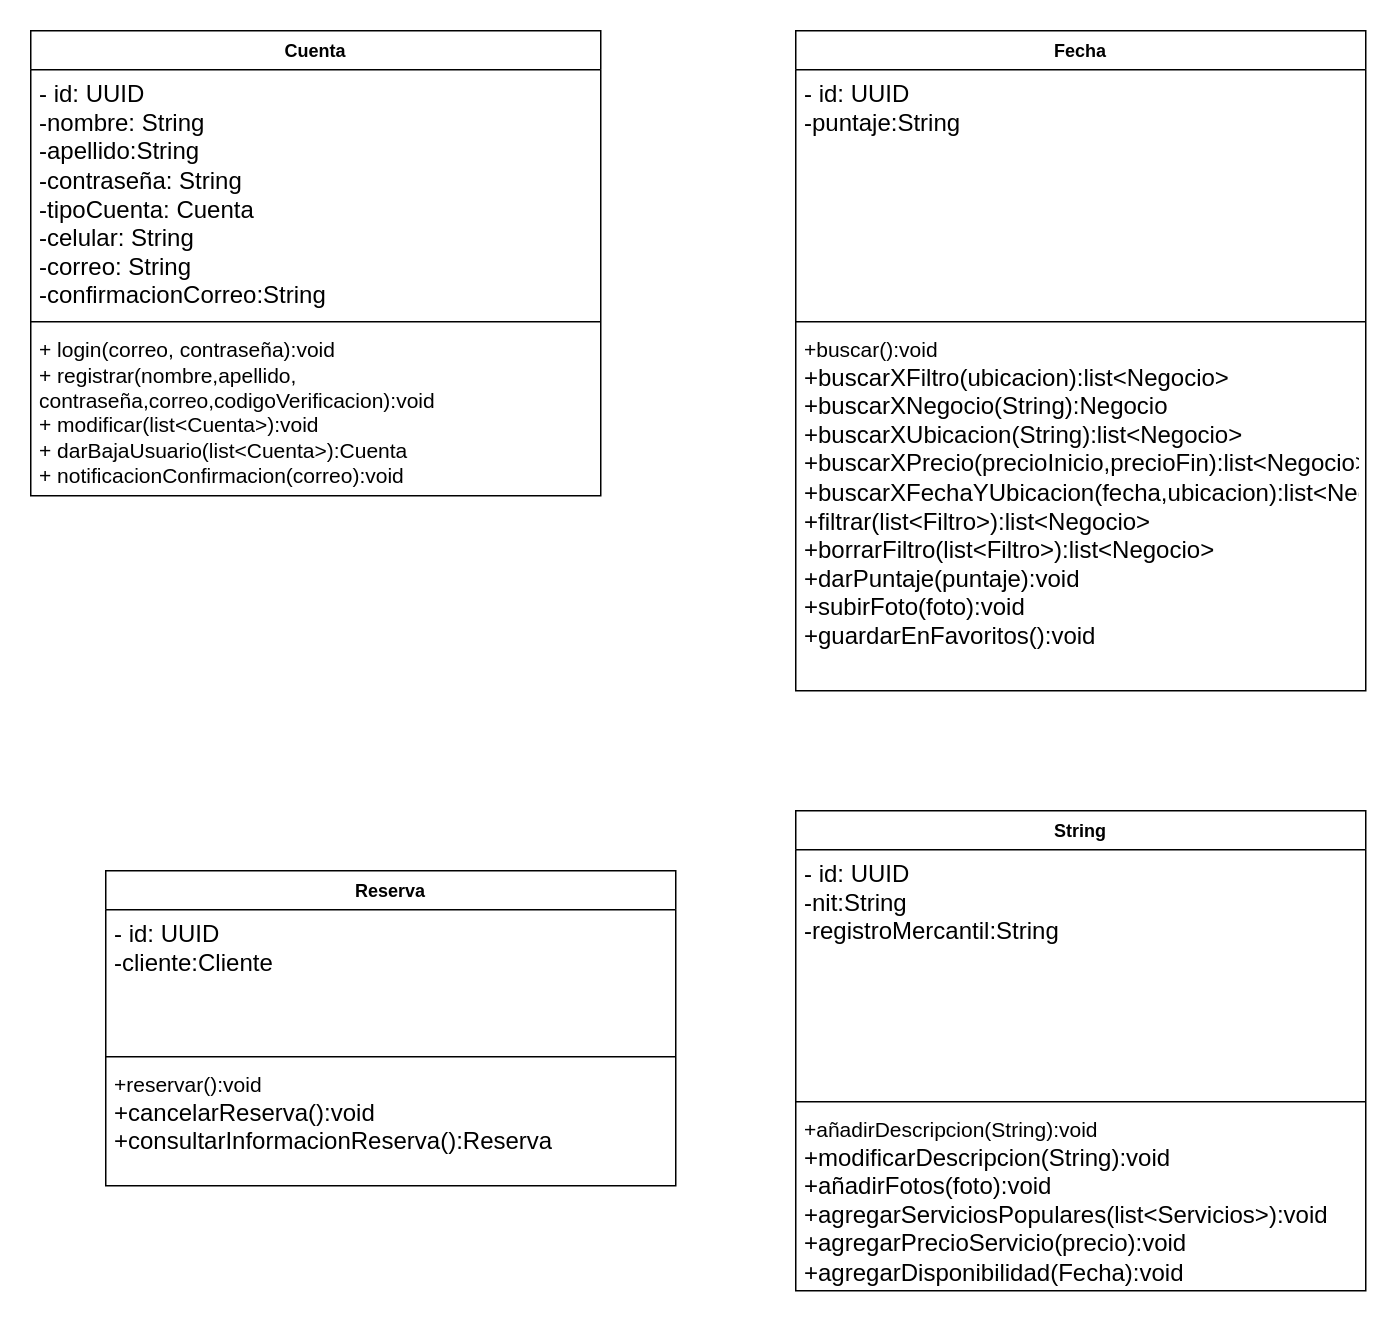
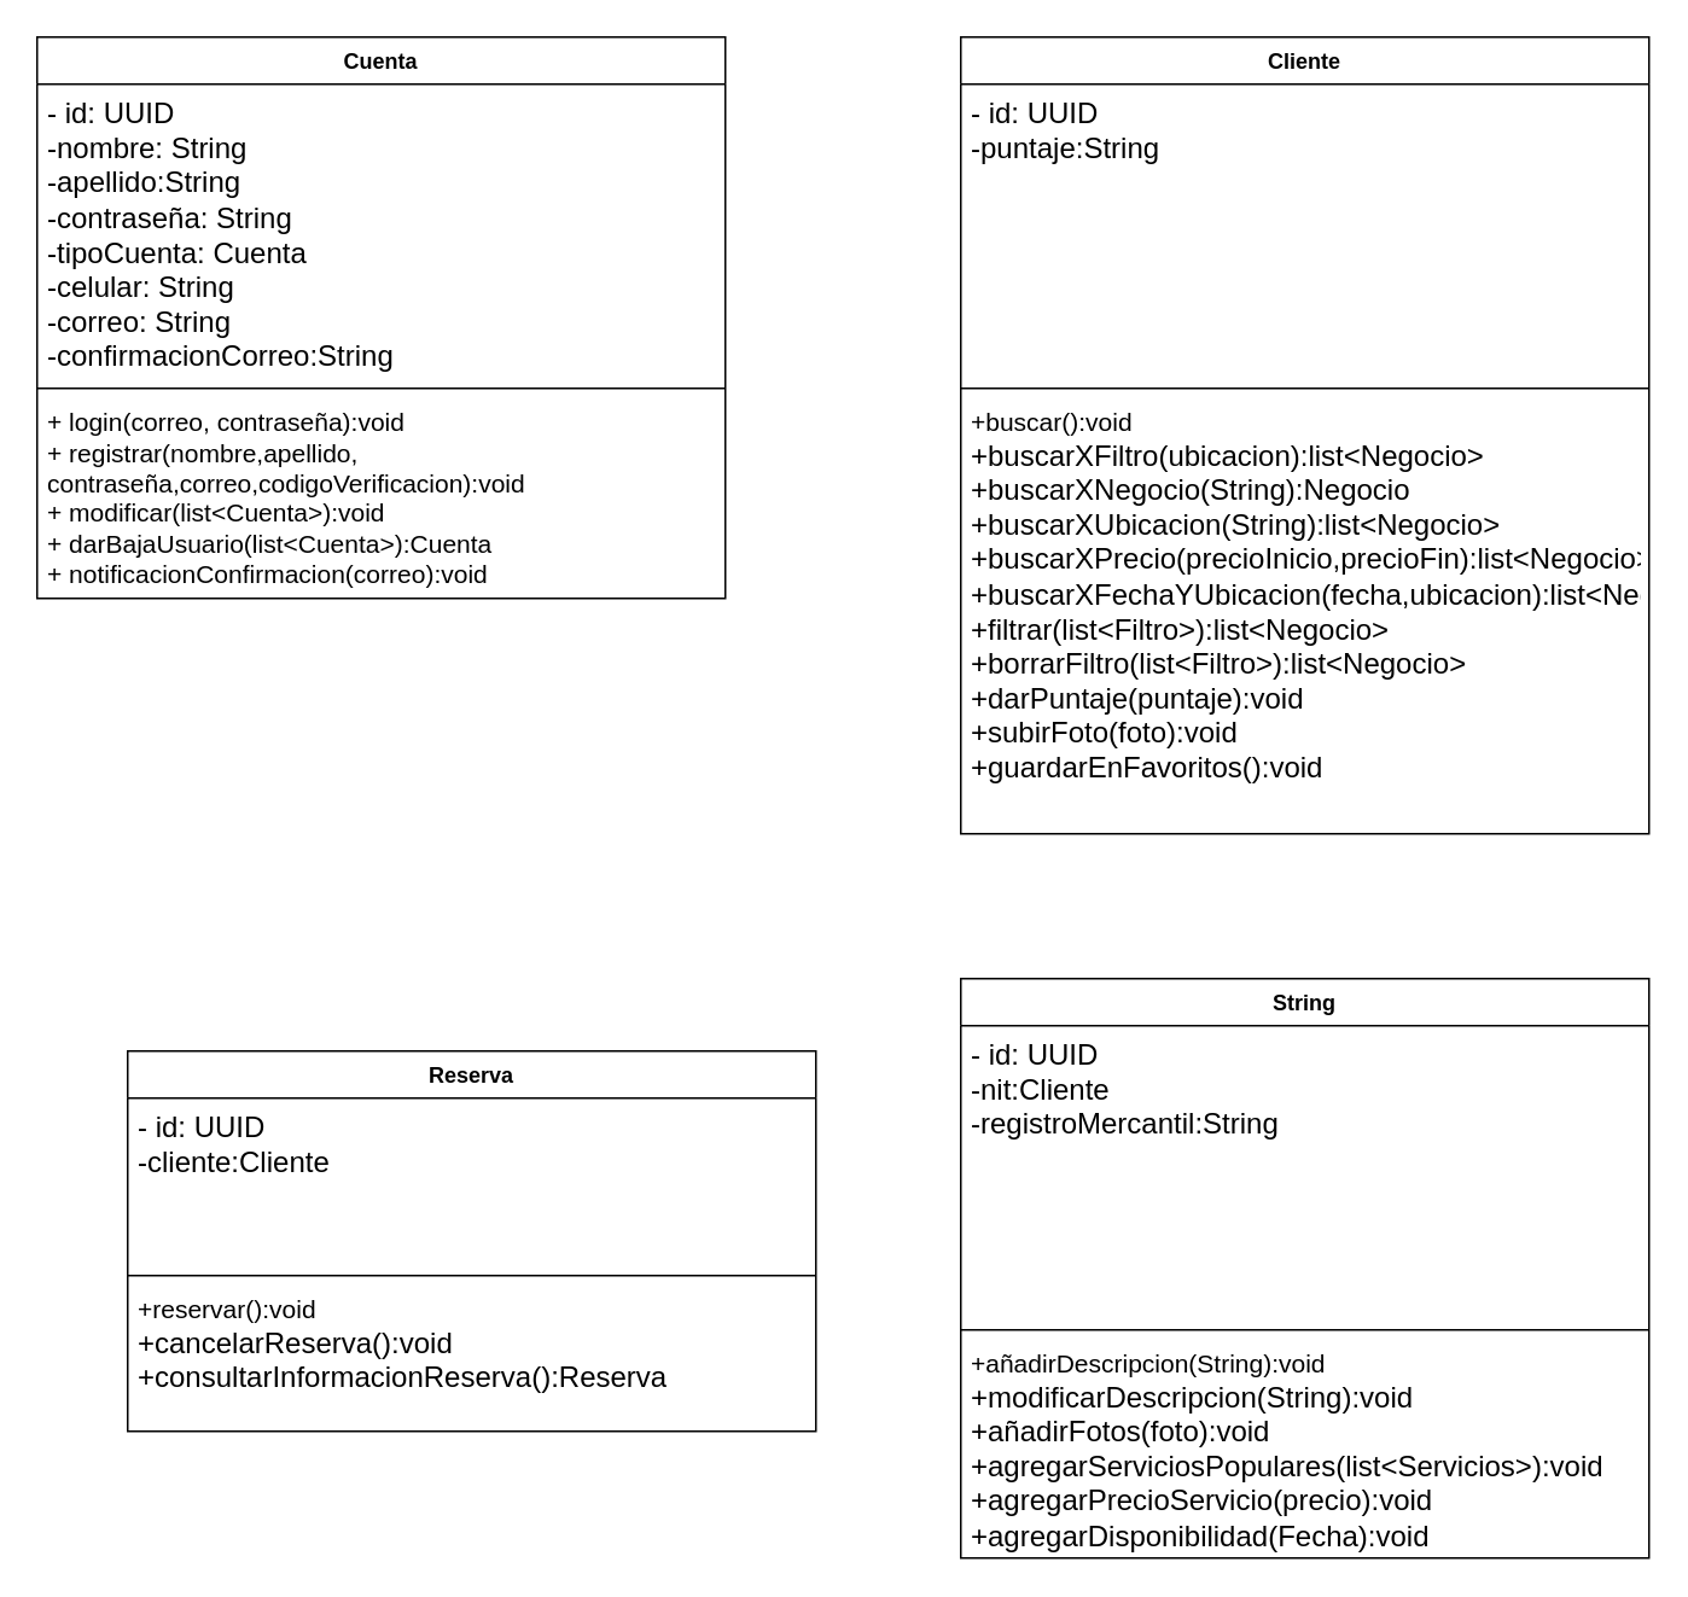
  <mxCell id="0" />
  <mxCell id="1" parent="0" />
  <mxCell id="2" value="Cuenta&lt;div&gt;&lt;br&gt;&lt;/div&gt;&lt;div&gt;&lt;br&gt;&lt;/div&gt;" style="swimlane;fontStyle=1;align=center;verticalAlign=top;childLayout=stackLayout;horizontal=1;startSize=26;horizontalStack=0;resizeParent=1;resizeParentMax=0;resizeLast=0;collapsible=1;marginBottom=0;whiteSpace=wrap;html=1;" parent="1" vertex="1"><mxGeometry y="20" width="380" height="310" as="geometry" x="20" /></mxCell>
  <mxCell id="3" value="&lt;font style=&quot;font-size: 16px;&quot;&gt;- id: UUID&lt;/font&gt;&lt;div&gt;&lt;font size=&quot;3&quot;&gt;-nombre: String&lt;/font&gt;&lt;/div&gt;&lt;div&gt;&lt;font size=&quot;3&quot;&gt;-apellido:String&lt;/font&gt;&lt;/div&gt;&lt;div&gt;&lt;font size=&quot;3&quot;&gt;-contraseña: String&lt;/font&gt;&lt;/div&gt;&lt;div&gt;&lt;font size=&quot;3&quot;&gt;-tipoCuenta: Cuenta&lt;/font&gt;&lt;/div&gt;&lt;div&gt;&lt;font size=&quot;3&quot;&gt;-celular: String&lt;/font&gt;&lt;/div&gt;&lt;div&gt;&lt;font size=&quot;3&quot;&gt;-correo: String&lt;/font&gt;&lt;/div&gt;&lt;div&gt;&lt;font size=&quot;3&quot;&gt;-confirmacionCorreo:String&lt;/font&gt;&lt;/div&gt;&lt;div&gt;&lt;font size=&quot;3&quot;&gt;&lt;br&gt;&lt;/font&gt;&lt;/div&gt;&lt;div&gt;&lt;br&gt;&lt;/div&gt;&lt;div&gt;&lt;br&gt;&lt;/div&gt;" style="text;strokeColor=none;fillColor=none;align=left;verticalAlign=top;spacingLeft=4;spacingRight=4;overflow=hidden;rotatable=0;points=[[0,0.5],[1,0.5]];portConstraint=eastwest;whiteSpace=wrap;html=1;" parent="2" vertex="1"><mxGeometry y="26" width="380" height="164" as="geometry" /></mxCell>
  <mxCell id="4" value="" style="line;strokeWidth=1;fillColor=none;align=left;verticalAlign=middle;spacingTop=-1;spacingLeft=3;spacingRight=3;rotatable=0;labelPosition=right;points=[];portConstraint=eastwest;strokeColor=inherit;" parent="2" vertex="1"><mxGeometry y="190" width="380" height="8" as="geometry" /></mxCell>
  <mxCell id="5" value="&lt;font style=&quot;font-size: 14px;&quot;&gt;+ login(correo, contraseña):void&lt;br&gt;+ registrar(nombre,apellido, contraseña,correo,codigoVerificacion):void&lt;br&gt;+ modificar(list&amp;lt;Cuenta&amp;gt;):void&lt;br&gt;+ darBajaUsuario(list&amp;lt;Cuenta&amp;gt;):Cuenta&lt;br&gt;+ notificacionConfirmacion(correo):void&lt;/font&gt;" style="text;strokeColor=none;fillColor=none;align=left;verticalAlign=top;spacingLeft=4;spacingRight=4;overflow=hidden;rotatable=0;points=[[0,0.5],[1,0.5]];portConstraint=eastwest;whiteSpace=wrap;html=1;" parent="2" vertex="1"><mxGeometry y="198" width="380" height="112" as="geometry" /></mxCell>
- <mxCell id="6" value="&lt;div&gt;Fecha&lt;/div&gt;" style="swimlane;fontStyle=1;align=center;verticalAlign=top;childLayout=stackLayout;horizontal=1;startSize=26;horizontalStack=0;resizeParent=1;resizeParentMax=0;resizeLast=0;collapsible=1;marginBottom=0;whiteSpace=wrap;html=1;" parent="1" vertex="1"><mxGeometry x="530" y="20" width="380" height="440" as="geometry" /></mxCell>
+ <mxCell id="6" value="&lt;div&gt;Cliente&lt;/div&gt;" style="swimlane;fontStyle=1;align=center;verticalAlign=top;childLayout=stackLayout;horizontal=1;startSize=26;horizontalStack=0;resizeParent=1;resizeParentMax=0;resizeLast=0;collapsible=1;marginBottom=0;whiteSpace=wrap;html=1;" parent="1" vertex="1"><mxGeometry x="530" y="20" width="380" height="440" as="geometry" /></mxCell>
  <mxCell id="7" value="&lt;span style=&quot;font-size: 16px;&quot;&gt;- id: UUID&lt;/span&gt;&lt;div&gt;&lt;span style=&quot;font-size: 16px;&quot;&gt;-puntaje:String&lt;/span&gt;&lt;/div&gt;&lt;div&gt;&lt;span style=&quot;font-size: 16px;&quot;&gt;&lt;br&gt;&lt;/span&gt;&lt;/div&gt;" style="text;strokeColor=none;fillColor=none;align=left;verticalAlign=top;spacingLeft=4;spacingRight=4;overflow=hidden;rotatable=0;points=[[0,0.5],[1,0.5]];portConstraint=eastwest;whiteSpace=wrap;html=1;" parent="6" vertex="1"><mxGeometry y="26" width="380" height="164" as="geometry" /></mxCell>
  <mxCell id="8" value="" style="line;strokeWidth=1;fillColor=none;align=left;verticalAlign=middle;spacingTop=-1;spacingLeft=3;spacingRight=3;rotatable=0;labelPosition=right;points=[];portConstraint=eastwest;strokeColor=inherit;" parent="6" vertex="1"><mxGeometry y="190" width="380" height="8" as="geometry" /></mxCell>
  <mxCell id="9" value="&lt;font style=&quot;font-size: 14px;&quot;&gt;+buscar():void&lt;/font&gt;&lt;div&gt;&lt;font size=&quot;3&quot;&gt;+buscarXFiltro(ubicacion):list&amp;lt;Negocio&amp;gt;&lt;/font&gt;&lt;/div&gt;&lt;div&gt;&lt;font size=&quot;3&quot;&gt;+buscarXNegocio(String):Negocio&lt;/font&gt;&lt;/div&gt;&lt;div&gt;&lt;font size=&quot;3&quot;&gt;+buscarXUbicacion(String):&lt;span style=&quot;background-color: initial;&quot;&gt;list&amp;lt;Negocio&amp;gt;&lt;/span&gt;&lt;/font&gt;&lt;/div&gt;&lt;div&gt;&lt;font size=&quot;3&quot;&gt;&lt;span style=&quot;background-color: initial;&quot;&gt;+buscarXPrecio(precioInicio,precioFin):&lt;/span&gt;&lt;span style=&quot;background-color: initial;&quot;&gt;list&amp;lt;Negocio&amp;gt;&lt;/span&gt;&lt;/font&gt;&lt;/div&gt;&lt;div&gt;&lt;font size=&quot;3&quot;&gt;&lt;span style=&quot;background-color: initial;&quot;&gt;+buscarXFechaYUbicacion(fecha,ubicacion):&lt;/span&gt;&lt;span style=&quot;background-color: initial;&quot;&gt;list&amp;lt;Negocio&amp;gt;&lt;/span&gt;&lt;/font&gt;&lt;/div&gt;&lt;div&gt;&lt;font size=&quot;3&quot;&gt;&lt;span style=&quot;background-color: initial;&quot;&gt;+filtrar(&lt;/span&gt;&lt;span style=&quot;background-color: initial;&quot;&gt;list&amp;lt;Filtro&amp;gt;&lt;/span&gt;&lt;span style=&quot;background-color: initial;&quot;&gt;):&lt;/span&gt;&lt;span style=&quot;background-color: initial;&quot;&gt;list&amp;lt;Negocio&amp;gt;&lt;/span&gt;&lt;/font&gt;&lt;/div&gt;&lt;div&gt;&lt;font size=&quot;3&quot;&gt;&lt;span style=&quot;background-color: initial;&quot;&gt;+borrarFiltro(&lt;/span&gt;&lt;span style=&quot;background-color: initial;&quot;&gt;list&amp;lt;Filtro&amp;gt;&lt;/span&gt;&lt;span style=&quot;background-color: initial;&quot;&gt;):&lt;/span&gt;&lt;span style=&quot;background-color: initial;&quot;&gt;list&amp;lt;Negocio&amp;gt;&lt;/span&gt;&lt;/font&gt;&lt;/div&gt;&lt;div&gt;&lt;span style=&quot;background-color: initial;&quot;&gt;&lt;font size=&quot;3&quot;&gt;+darPuntaje(puntaje):void&lt;/font&gt;&lt;/span&gt;&lt;/div&gt;&lt;div&gt;&lt;span style=&quot;background-color: initial;&quot;&gt;&lt;font size=&quot;3&quot;&gt;+subirFoto(foto):void&lt;/font&gt;&lt;/span&gt;&lt;/div&gt;&lt;div&gt;&lt;span style=&quot;background-color: initial;&quot;&gt;&lt;font size=&quot;3&quot;&gt;+guardarEnFavoritos():void&lt;/font&gt;&lt;/span&gt;&lt;/div&gt;" style="text;strokeColor=none;fillColor=none;align=left;verticalAlign=top;spacingLeft=4;spacingRight=4;overflow=hidden;rotatable=0;points=[[0,0.5],[1,0.5]];portConstraint=eastwest;whiteSpace=wrap;html=1;" parent="6" vertex="1"><mxGeometry y="198" width="380" height="242" as="geometry" /></mxCell>
  <mxCell id="10" value="&lt;div&gt;String&lt;/div&gt;&lt;div&gt;&lt;br&gt;&lt;/div&gt;" style="swimlane;fontStyle=1;align=center;verticalAlign=top;childLayout=stackLayout;horizontal=1;startSize=26;horizontalStack=0;resizeParent=1;resizeParentMax=0;resizeLast=0;collapsible=1;marginBottom=0;whiteSpace=wrap;html=1;" parent="1" vertex="1"><mxGeometry x="530" y="540" width="380" height="320" as="geometry" /></mxCell>
- <mxCell id="11" value="&lt;span style=&quot;font-size: 16px;&quot;&gt;- id: UUID&lt;/span&gt;&lt;div&gt;&lt;span style=&quot;font-size: 16px;&quot;&gt;-nit:String&lt;/span&gt;&lt;/div&gt;&lt;div&gt;&lt;span style=&quot;font-size: 16px;&quot;&gt;-registroMercantil:String&lt;/span&gt;&lt;/div&gt;&lt;div&gt;&lt;span style=&quot;font-size: 16px;&quot;&gt;&lt;br&gt;&lt;/span&gt;&lt;/div&gt;" style="text;strokeColor=none;fillColor=none;align=left;verticalAlign=top;spacingLeft=4;spacingRight=4;overflow=hidden;rotatable=0;points=[[0,0.5],[1,0.5]];portConstraint=eastwest;whiteSpace=wrap;html=1;" parent="10" vertex="1"><mxGeometry y="26" width="380" height="164" as="geometry" /></mxCell>
+ <mxCell id="11" value="&lt;span style=&quot;font-size: 16px;&quot;&gt;- id: UUID&lt;/span&gt;&lt;div&gt;&lt;span style=&quot;font-size: 16px;&quot;&gt;-nit:Cliente&lt;/span&gt;&lt;/div&gt;&lt;div&gt;&lt;span style=&quot;font-size: 16px;&quot;&gt;-registroMercantil:String&lt;/span&gt;&lt;/div&gt;&lt;div&gt;&lt;span style=&quot;font-size: 16px;&quot;&gt;&lt;br&gt;&lt;/span&gt;&lt;/div&gt;" style="text;strokeColor=none;fillColor=none;align=left;verticalAlign=top;spacingLeft=4;spacingRight=4;overflow=hidden;rotatable=0;points=[[0,0.5],[1,0.5]];portConstraint=eastwest;whiteSpace=wrap;html=1;" parent="10" vertex="1"><mxGeometry y="26" width="380" height="164" as="geometry" /></mxCell>
  <mxCell id="12" value="" style="line;strokeWidth=1;fillColor=none;align=left;verticalAlign=middle;spacingTop=-1;spacingLeft=3;spacingRight=3;rotatable=0;labelPosition=right;points=[];portConstraint=eastwest;strokeColor=inherit;" parent="10" vertex="1"><mxGeometry y="190" width="380" height="8" as="geometry" /></mxCell>
  <mxCell id="13" value="&lt;font style=&quot;font-size: 14px;&quot;&gt;+añadirDescripcion(String):void&lt;/font&gt;&lt;div&gt;&lt;font size=&quot;3&quot;&gt;+modificarDescripcion(String):void&lt;/font&gt;&lt;/div&gt;&lt;div&gt;&lt;font size=&quot;3&quot;&gt;+añadirFotos(foto):void&lt;/font&gt;&lt;/div&gt;&lt;div&gt;&lt;font size=&quot;3&quot;&gt;+agregarServiciosPopulares(list&amp;lt;Servicios&amp;gt;):void&lt;/font&gt;&lt;/div&gt;&lt;div&gt;&lt;font size=&quot;3&quot;&gt;&lt;span style=&quot;background-color: initial;&quot;&gt;+agregarPrecioServicio(precio):void&lt;/span&gt;&lt;/font&gt;&lt;/div&gt;&lt;div&gt;&lt;font size=&quot;3&quot;&gt;&lt;span style=&quot;background-color: initial;&quot;&gt;+agregarDisponibilidad(Fecha):void&lt;/span&gt;&lt;/font&gt;&lt;/div&gt;&lt;div&gt;&lt;br&gt;&lt;/div&gt;" style="text;strokeColor=none;fillColor=none;align=left;verticalAlign=top;spacingLeft=4;spacingRight=4;overflow=hidden;rotatable=0;points=[[0,0.5],[1,0.5]];portConstraint=eastwest;whiteSpace=wrap;html=1;" parent="10" vertex="1"><mxGeometry y="198" width="380" height="122" as="geometry" /></mxCell>
  <mxCell id="14" value="&lt;div&gt;Reserva&lt;/div&gt;" style="swimlane;fontStyle=1;align=center;verticalAlign=top;childLayout=stackLayout;horizontal=1;startSize=26;horizontalStack=0;resizeParent=1;resizeParentMax=0;resizeLast=0;collapsible=1;marginBottom=0;whiteSpace=wrap;html=1;" parent="1" vertex="1"><mxGeometry x="70" y="580" width="380" height="210" as="geometry" /></mxCell>
  <mxCell id="15" value="&lt;span style=&quot;font-size: 16px;&quot;&gt;- id: UUID&lt;/span&gt;&lt;div&gt;&lt;span style=&quot;font-size: 16px;&quot;&gt;-cliente:Cliente&lt;/span&gt;&lt;/div&gt;" style="text;strokeColor=none;fillColor=none;align=left;verticalAlign=top;spacingLeft=4;spacingRight=4;overflow=hidden;rotatable=0;points=[[0,0.5],[1,0.5]];portConstraint=eastwest;whiteSpace=wrap;html=1;" parent="14" vertex="1"><mxGeometry y="26" width="380" height="94" as="geometry" /></mxCell>
  <mxCell id="16" value="" style="line;strokeWidth=1;fillColor=none;align=left;verticalAlign=middle;spacingTop=-1;spacingLeft=3;spacingRight=3;rotatable=0;labelPosition=right;points=[];portConstraint=eastwest;strokeColor=inherit;" parent="14" vertex="1"><mxGeometry y="120" width="380" height="8" as="geometry" /></mxCell>
  <mxCell id="17" value="&lt;div&gt;&lt;font style=&quot;font-size: 14px;&quot;&gt;+reservar():void&lt;/font&gt;&lt;/div&gt;&lt;div&gt;&lt;font size=&quot;3&quot;&gt;+cancelarReserva():void&lt;/font&gt;&lt;/div&gt;&lt;div&gt;&lt;font size=&quot;3&quot;&gt;+consultarInformacionReserva():Reserva&lt;/font&gt;&lt;/div&gt;" style="text;strokeColor=none;fillColor=none;align=left;verticalAlign=top;spacingLeft=4;spacingRight=4;overflow=hidden;rotatable=0;points=[[0,0.5],[1,0.5]];portConstraint=eastwest;whiteSpace=wrap;html=1;" parent="14" vertex="1"><mxGeometry y="128" width="380" height="82" as="geometry" /></mxCell>
